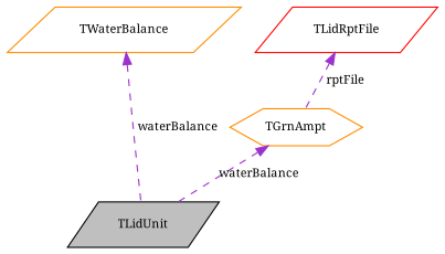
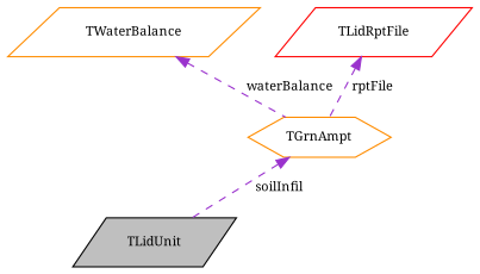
  digraph {
    fontname="Noto Serif"
    node [color=darkorange fillcolor=white fontname="Noto Serif" fontsize=10 shape=parallelogram style=filled]
    edge [color=darkorchid3 dir=back fontname="Noto Serif" fontsize=10 labelfontname=Helvetica labelfontsize=10 style=dashed]
    n1 [color=black fillcolor=grey75 fontcolor=black height=0.2 label=TLidUnit width=0.4]
    n2 [height=0.2 label=TWaterBalance width=0.4]
    n3 [height=0.2 label=TGrnAmpt shape=hexagon width=0.4]
    n4 [color=red height=0.2 label=TLidRptFile width=0.4]
-   n2 -> n1 [label=" waterBalance"]
-   n3 -> n1 [label=" waterBalance"]
+   n2 -> n3 [label=" waterBalance"]
+   n3 -> n1 [label=" soilInfil"]
    n4 -> n3 [label=" rptFile"]
  }
